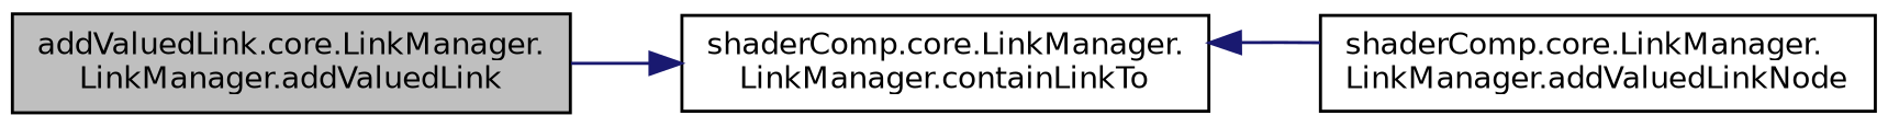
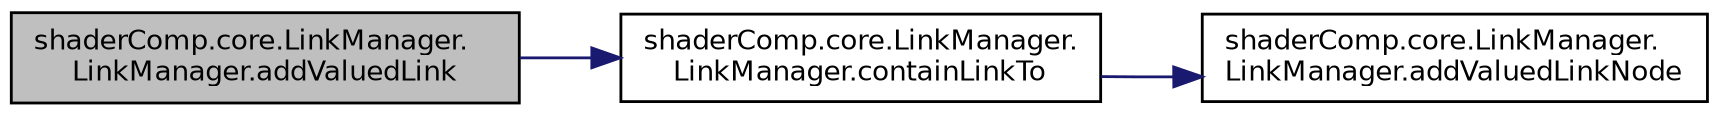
  digraph {
    rankdir=LR
    node [color=black fillcolor=white fontname=Helvetica fontsize=10 shape=record style=filled]
    edge [color=midnightblue fontname=Helvetica fontsize=10 labelfontname=Helvetica labelfontsize=10 style=solid]
-   n1 [fillcolor=grey75 fontcolor=black height=0.2 label="addValuedLink.core.LinkManager.\lLinkManager.addValuedLink" width=0.4]
+   n1 [fillcolor=grey75 fontcolor=black height=0.2 label="shaderComp.core.LinkManager.\lLinkManager.addValuedLink" width=0.4]
    n2 [height=0.2 label="shaderComp.core.LinkManager.\lLinkManager.containLinkTo" width=0.4]
    n3 [height=0.2 label="shaderComp.core.LinkManager.\lLinkManager.addValuedLinkNode" width=0.4]
    n1 -> n2
-   n3 -> n2
+   n2 -> n3
  }
